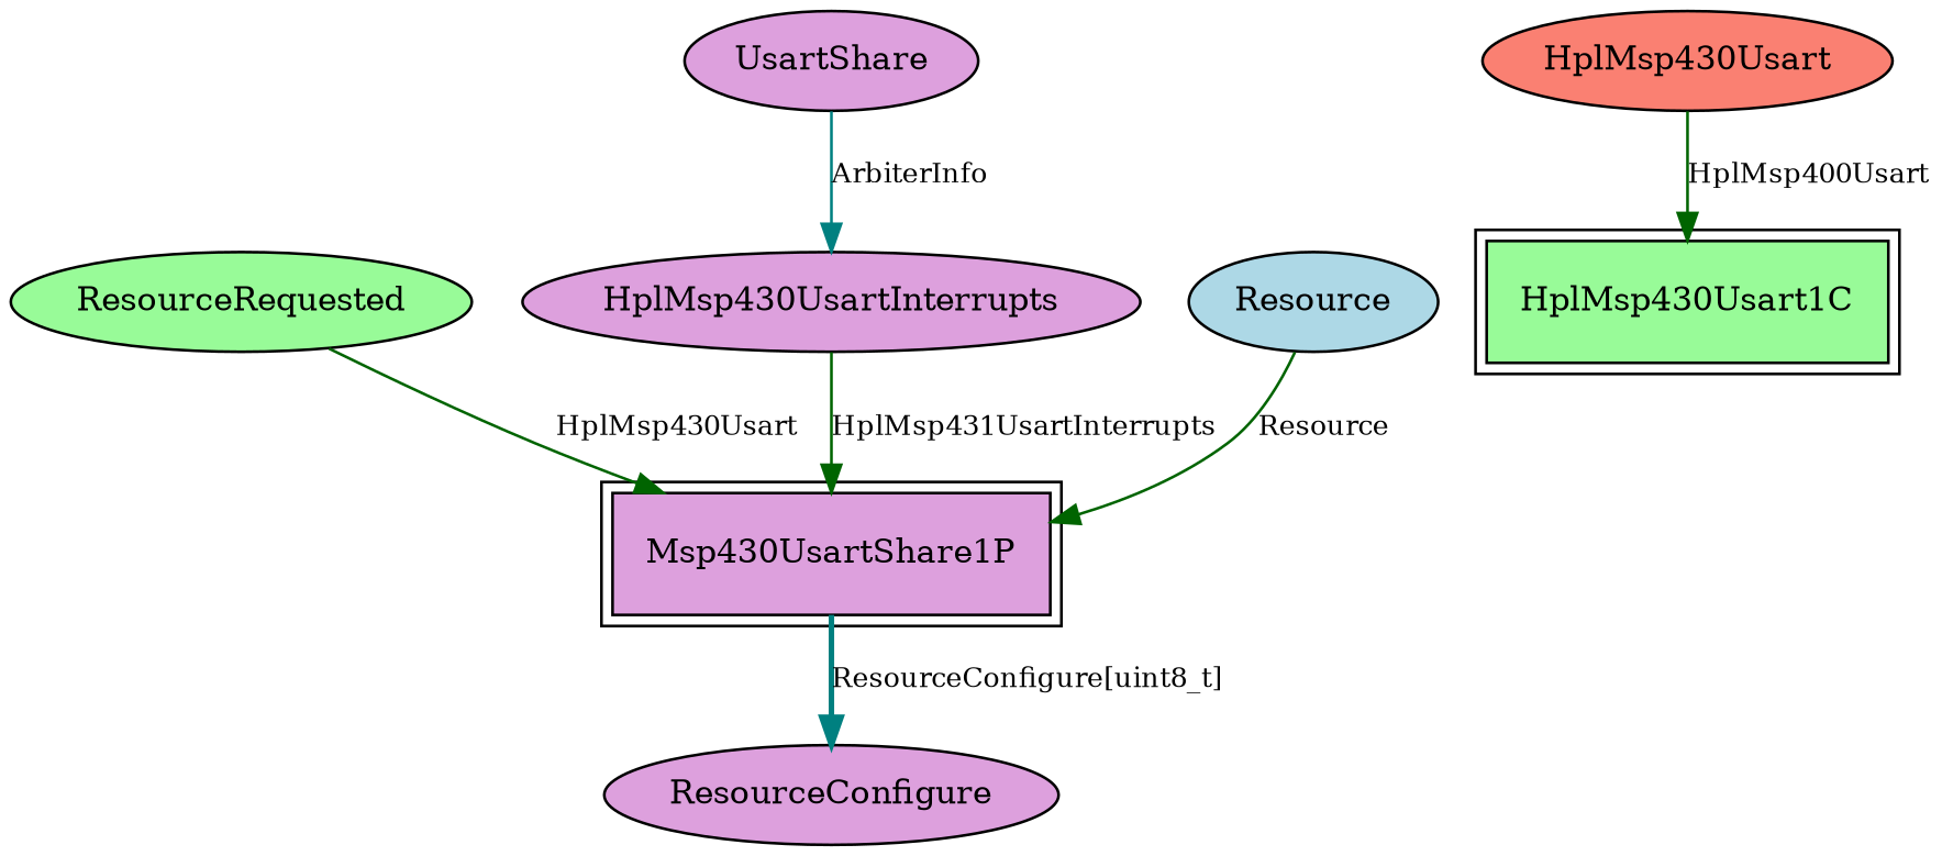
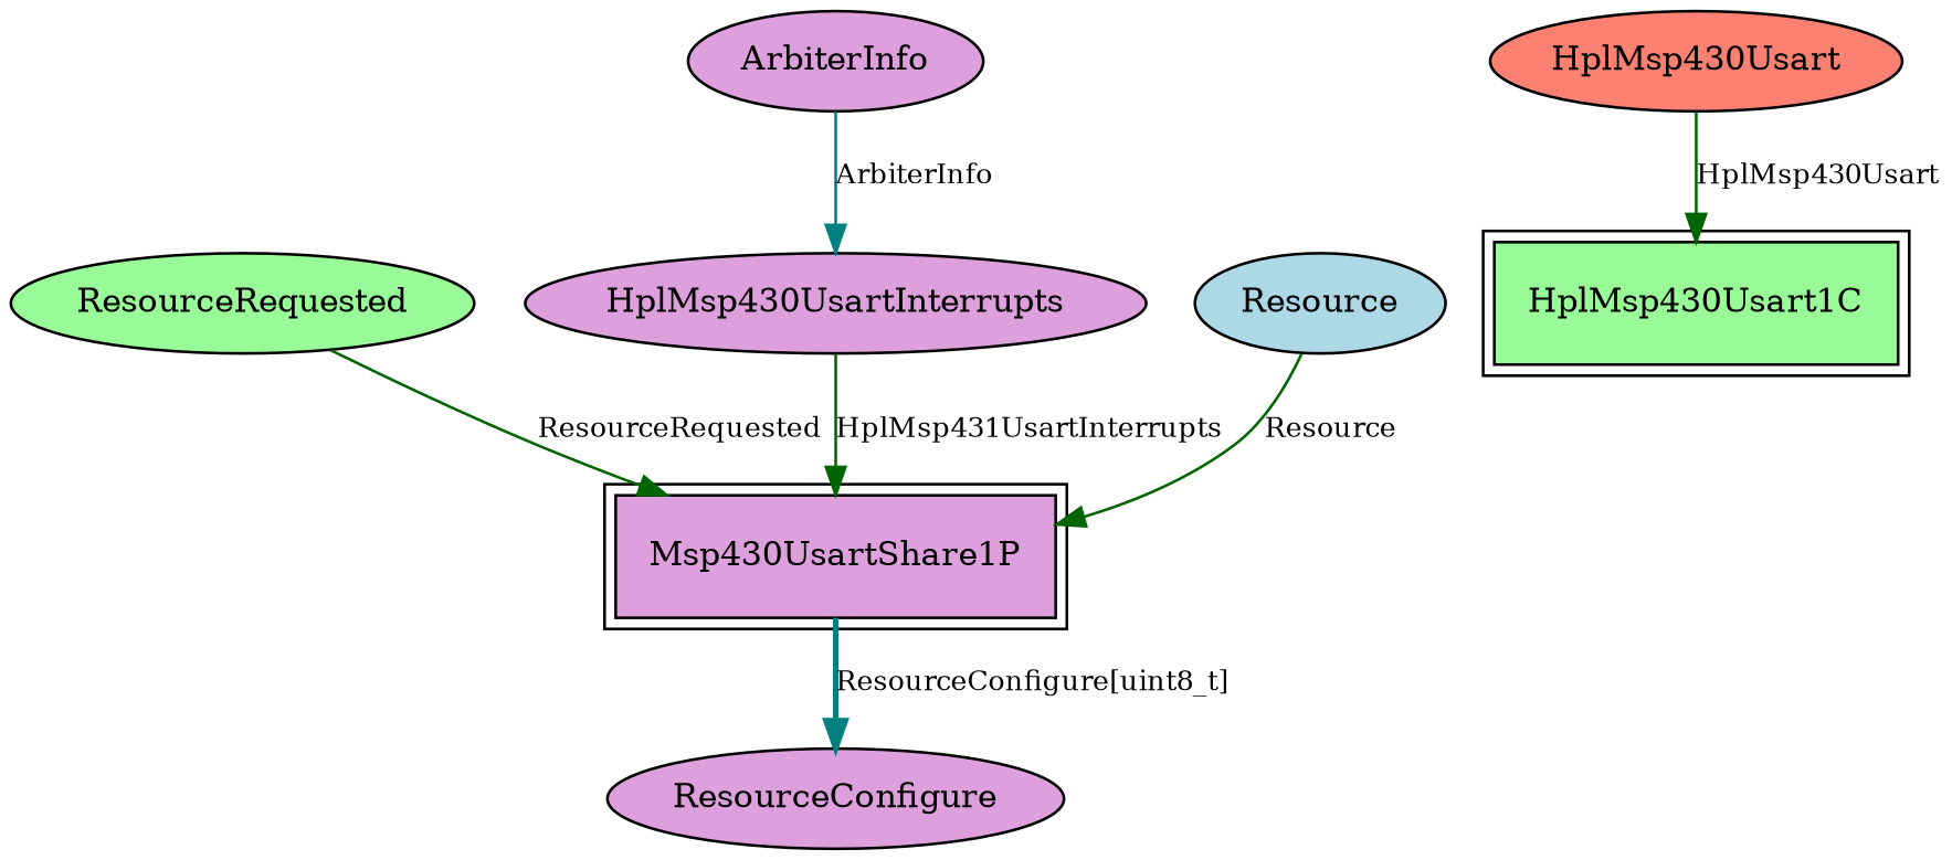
  digraph {
    node [fillcolor=plum fontsize=12 shape=ellipse style=filled]
    edge [color=darkgreen fontsize=10]
    n1 [fillcolor=palegreen label=ResourceRequested]
    Msp430UsartShare1P [peripheries=2 shape=box]
    n3 [label=ResourceConfigure]
    n4 [label=HplMsp430UsartInterrupts]
    n5 [fillcolor=lightblue label=Resource]
    n6 [fillcolor=salmon label=HplMsp430Usart]
    HplMsp430Usart1C [fillcolor=palegreen peripheries=2 shape=box]
-   n8 [label=UsartShare]
-   n1 -> Msp430UsartShare1P [label=HplMsp430Usart]
+   n8 [label=ArbiterInfo]
+   n1 -> Msp430UsartShare1P [label=ResourceRequested]
    Msp430UsartShare1P -> n3 [color=teal label="ResourceConfigure[uint8_t]" style=bold]
    n4 -> Msp430UsartShare1P [label=HplMsp431UsartInterrupts]
    n5 -> Msp430UsartShare1P [label=Resource]
-   n6 -> HplMsp430Usart1C [label=HplMsp400Usart]
+   n6 -> HplMsp430Usart1C [label=HplMsp430Usart]
    n8 -> n4 [color=teal label=ArbiterInfo]
  }
